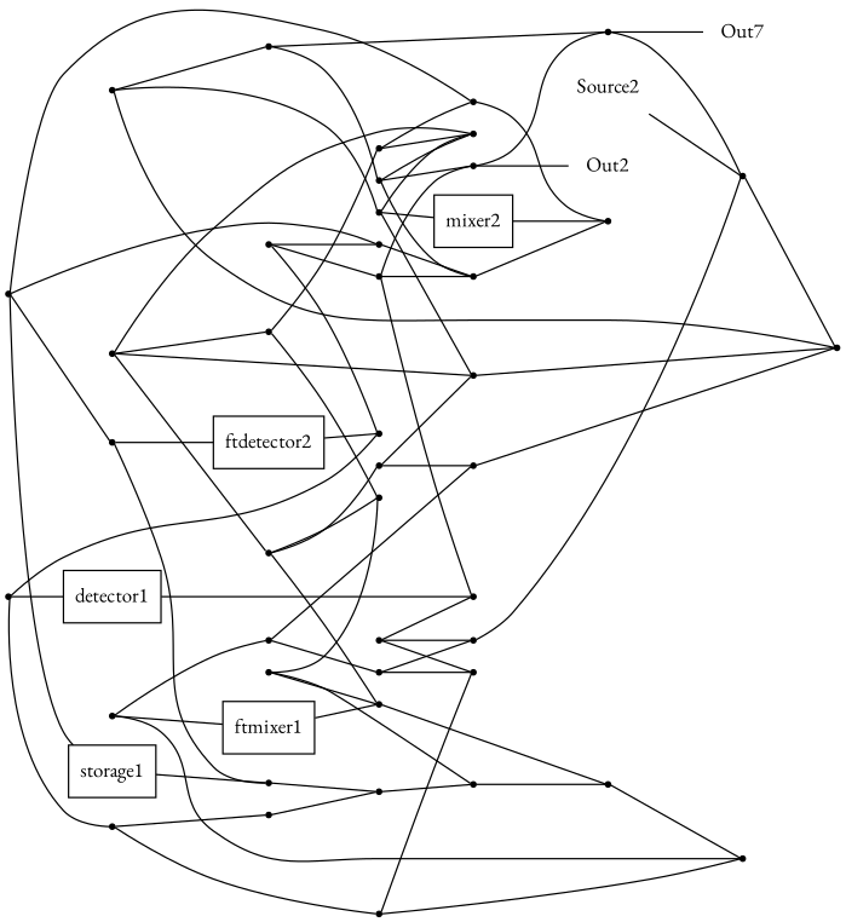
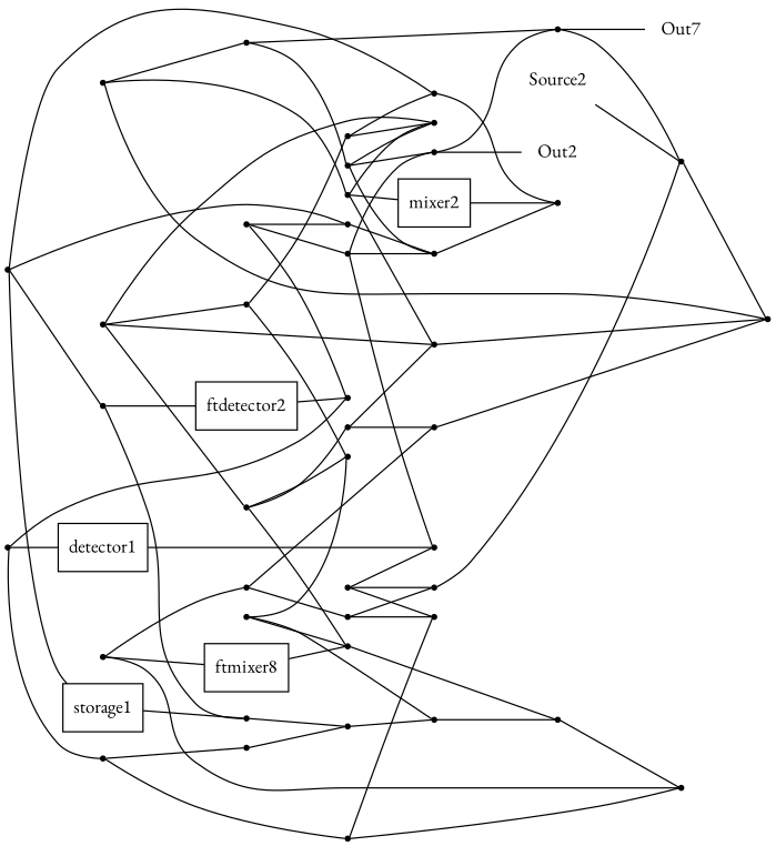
  graph {
    fontname="EB Garamond"
    rankdir=LR
    node [fontname="EB Garamond" shape=point]
    edge [fontname="EB Garamond"]
    n1 [label=Switch21]
    n2 [label=Switch28]
    n3 [label=Switch32]
    n4 [label=Switch43]
    n5 [label=Switch37]
    n6 [label=Switch36]
    n7 [label=Switch33]
    n8 [label=Switch41]
    n9 [label=Switch12]
    n10 [label=Switch17]
    n11 [label=ftdetector2 shape=rectangular]
    n12 [label=Switch19]
    n13 [label=Switch29]
    n14 [label=Switch24]
    n15 [label=Out7 shape=plaintext]
    n16 [label=Switch38]
    n17 [label=Switch9]
    n18 [label=detector1 shape=rectangular]
    n19 [label=Switch18]
    n20 [label=Switch42]
    n21 [label=switch10224]
    n22 [label=Switch30]
    n23 [label=Switch16]
    n24 [label=Switch31]
    n25 [label=Switch11]
-   n26 [label=ftmixer1 shape=rectangular]
+   n26 [label=ftmixer8 shape=rectangular]
    n27 [label=Switch15]
    n28 [label=Switch4]
    n29 [label=Switch20]
    n30 [label=Switch8]
    n31 [label=Switch34]
    n32 [label=Switch40]
    n33 [label=Switch23]
    n34 [label=Out2 shape=plaintext]
    n35 [label=Switch10]
    n36 [label=Switch22]
    n37 [label=Switch35]
    n38 [label=Switch13]
    n39 [label=Switch25]
    n40 [label=Switch39]
    n41 [label=Switch14]
    n42 [label=Source2 shape=plaintext]
    n43 [label=Switch5]
    n44 [label=Switch3]
    n45 [label=Switch26]
    n46 [label=mixer2 shape=rectangular]
    n47 [label=Switch6]
    n48 [label=storage1 shape=rectangular]
    n49 [label=Switch1]
    n50 [label=Switch2]
    n51 [label=Switch27]
    n52 [label=Switch7]
    n1 -- n2
    n1 -- n3
    n2 -- n4
    n3 -- n5
    n3 -- n6
    n6 -- n16
    n7 -- n8
    n9 -- n10
    n9 -- n11
    n10 -- n12
    n11 -- n13
    n12 -- n39
    n14 -- n15
    n14 -- n16
    n16 -- n4
    n17 -- n13
    n17 -- n18
    n17 -- n19
    n18 -- n20
    n19 -- n21
    n19 -- n22
    n21 -- n12
    n22 -- n5
    n22 -- n8
    n23 -- n2
    n23 -- n24
    n24 -- n4
    n25 -- n1
    n25 -- n8
    n25 -- n26
    n26 -- n27
    n27 -- n7
    n28 -- n29
    n28 -- n30
    n30 -- n31
    n30 -- n32
    n31 -- n40
    n33 -- n14
    n33 -- n34
    n35 -- n14
    n35 -- n36
    n36 -- n32
    n36 -- n33
    n36 -- n37
    n37 -- n40
    n38 -- n27
    n38 -- n29
    n38 -- n39
    n39 -- n7
    n41 -- n20
    n41 -- n33
    n41 -- n37
    n42 -- n16
    n43 -- n23
    n43 -- n27
    n43 -- n29
    n44 -- n4
    n44 -- n35
    n44 -- n45
    n45 -- n24
    n45 -- n32
    n45 -- n46
    n46 -- n40
    n47 -- n5
    n47 -- n6
    n47 -- n20
    n48 -- n10
    n49 -- n24
    n49 -- n28
    n49 -- n32
    n49 -- n43
    n50 -- n9
    n50 -- n31
    n50 -- n48
    n50 -- n51
    n51 -- n37
    n52 -- n13
    n52 -- n41
    n52 -- n51
  }
